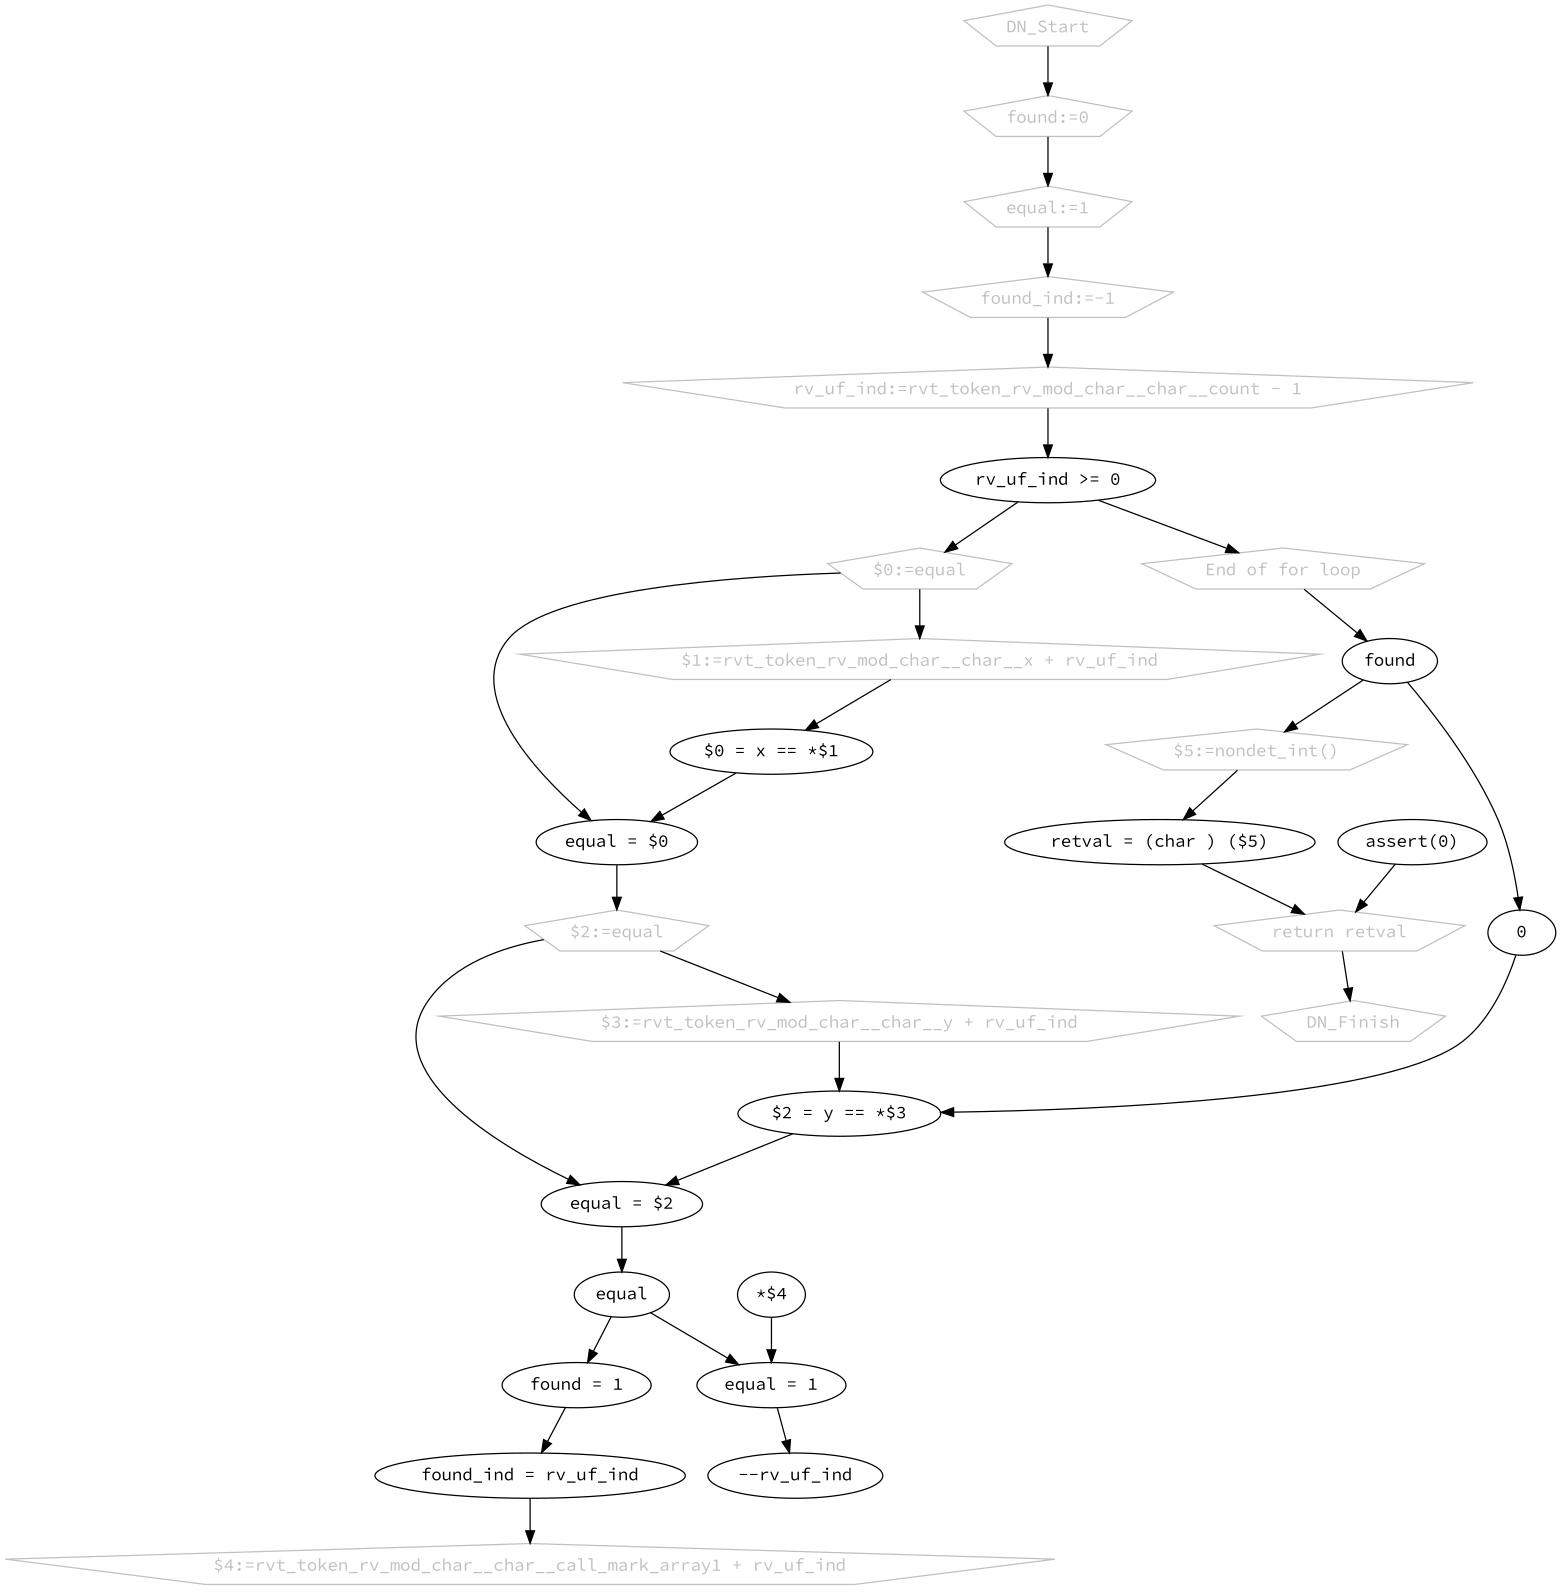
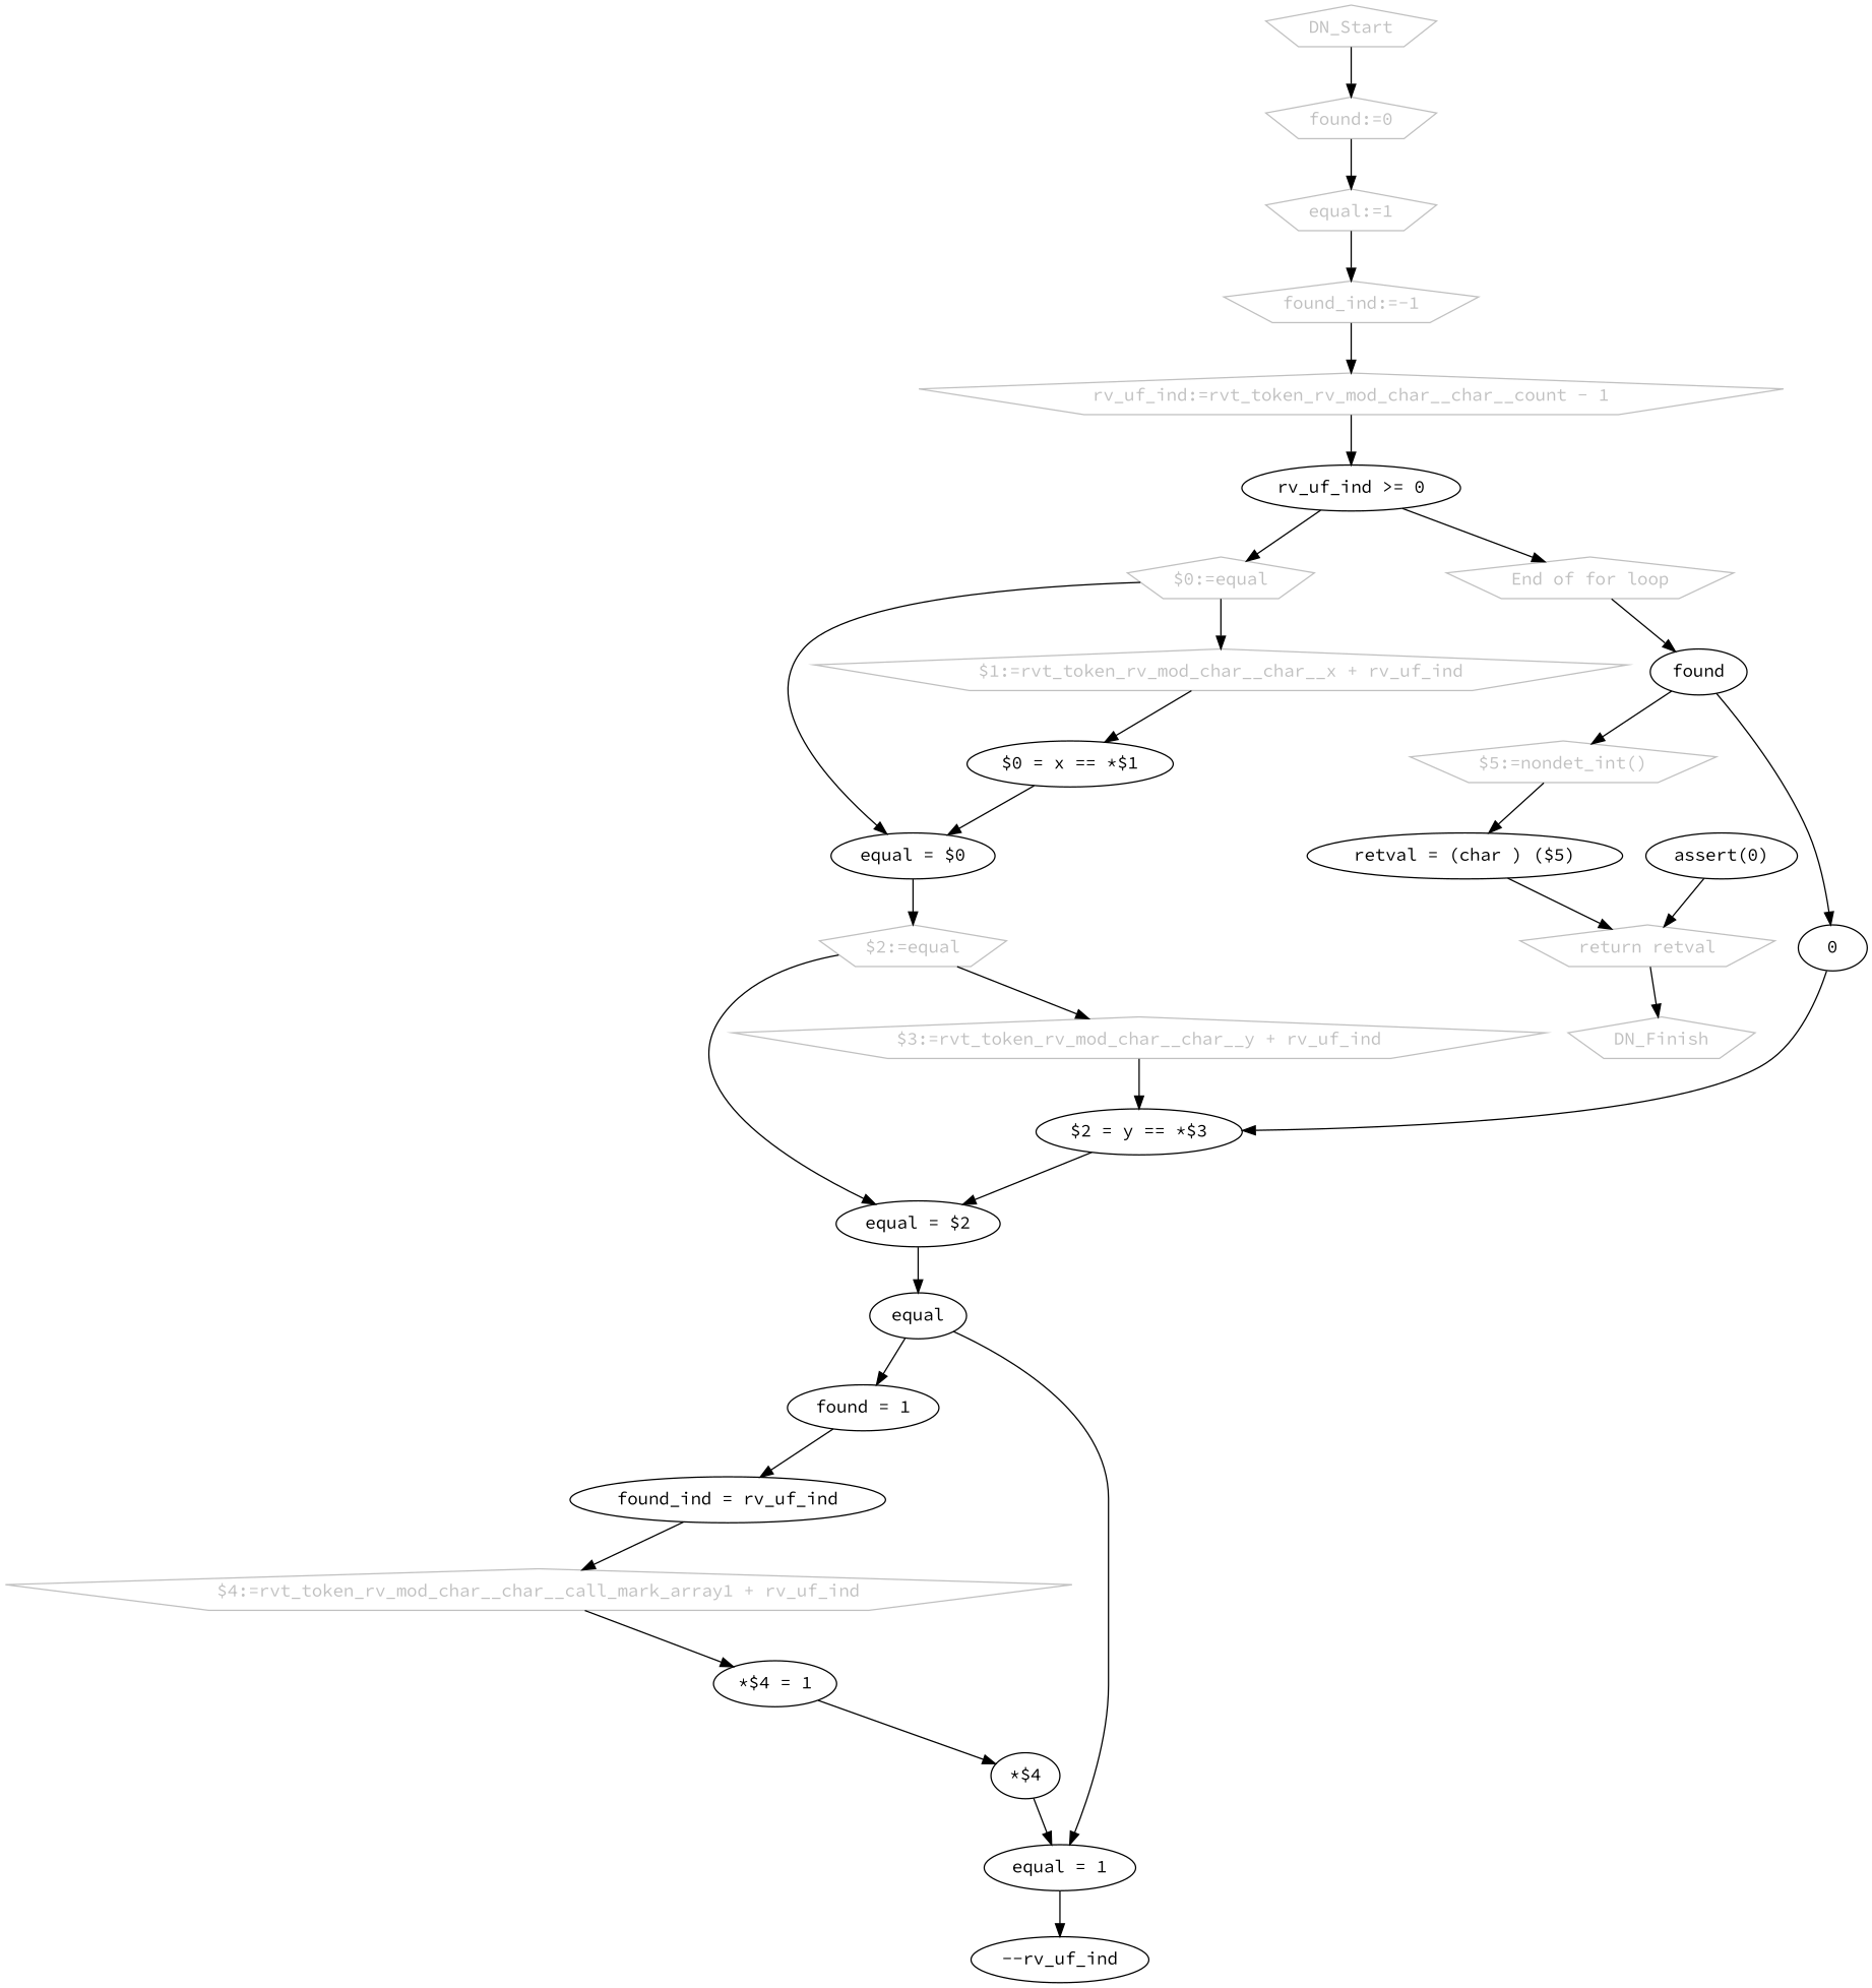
  digraph {
    fontname="Source Code Pro"
    node [fontname="Source Code Pro"]
    edge [fontname="Source Code Pro"]
    n1 [color=grey fontcolor=grey label=DN_Start shape=pentagon]
    n2 [color=grey fontcolor=grey label="found:=0" shape=pentagon]
    n3 [color=grey fontcolor=grey label="equal:=1" shape=pentagon]
    n4 [color=grey fontcolor=grey label="found_ind:=-1" shape=pentagon]
    n5 [color=grey fontcolor=grey label="rv_uf_ind:=rvt_token_rv_mod_char__char__count - 1" shape=pentagon]
    n6 [label="rv_uf_ind >= 0"]
    n7 [color=grey fontcolor=grey label="$0:=equal" shape=pentagon]
    n8 [color=grey fontcolor=grey label="End of for loop" shape=pentagon]
    n9 [color=grey fontcolor=grey label="$1:=rvt_token_rv_mod_char__char__x + rv_uf_ind" shape=pentagon]
    n10 [label="equal = $0"]
    n11 [label=found]
    n12 [label="$0 = x == *$1"]
    n13 [color=grey fontcolor=grey label="$2:=equal" shape=pentagon]
    n14 [color=grey fontcolor=grey label="$3:=rvt_token_rv_mod_char__char__y + rv_uf_ind" shape=pentagon]
    n15 [label="equal = $2"]
    n16 [label="$2 = y == *$3"]
    n17 [label=equal]
    n18 [label="found = 1"]
    n19 [label="equal = 1"]
    n20 [label="found_ind = rv_uf_ind"]
    n21 [label="--rv_uf_ind"]
    n22 [color=grey fontcolor=grey label="$4:=rvt_token_rv_mod_char__char__call_mark_array1 + rv_uf_ind" shape=pentagon]
+   n23 [label="*$4 = 1"]
    n24 [label="*$4"]
    n25 [color=grey fontcolor=grey label="$5:=nondet_int()" shape=pentagon]
    n26 [label=0]
    n27 [label="retval = (char ) ($5)"]
    n28 [color=grey fontcolor=grey label="return retval" shape=pentagon]
    n29 [color=grey fontcolor=grey label=DN_Finish shape=pentagon]
    n30 [label="assert(0)"]
    n1 -> n2
    n2 -> n3
    n3 -> n4
    n4 -> n5
    n5 -> n6
    n6 -> n7
    n6 -> n8
    n7 -> n9
    n7 -> n10
    n8 -> n11
    n9 -> n12
    n10 -> n13
    n11 -> n25
    n11 -> n26
    n12 -> n10
    n13 -> n14
    n13 -> n15
    n14 -> n16
    n15 -> n17
    n16 -> n15
    n17 -> n18
    n17 -> n19
    n18 -> n20
    n19 -> n21
    n20 -> n22
+   n22 -> n23
+   n23 -> n24
    n24 -> n19
    n25 -> n27
    n26 -> n16
    n27 -> n28
    n28 -> n29
    n30 -> n28
  }
